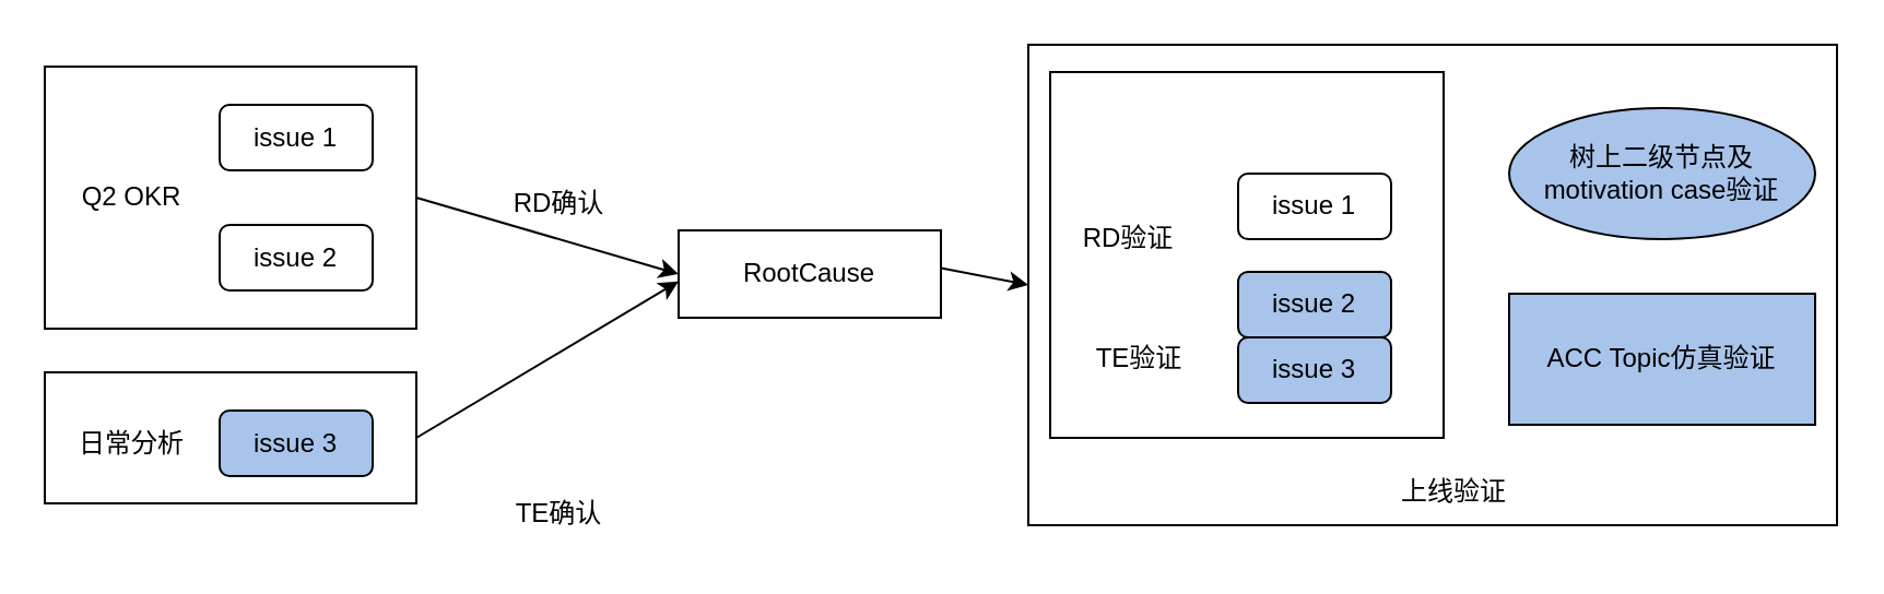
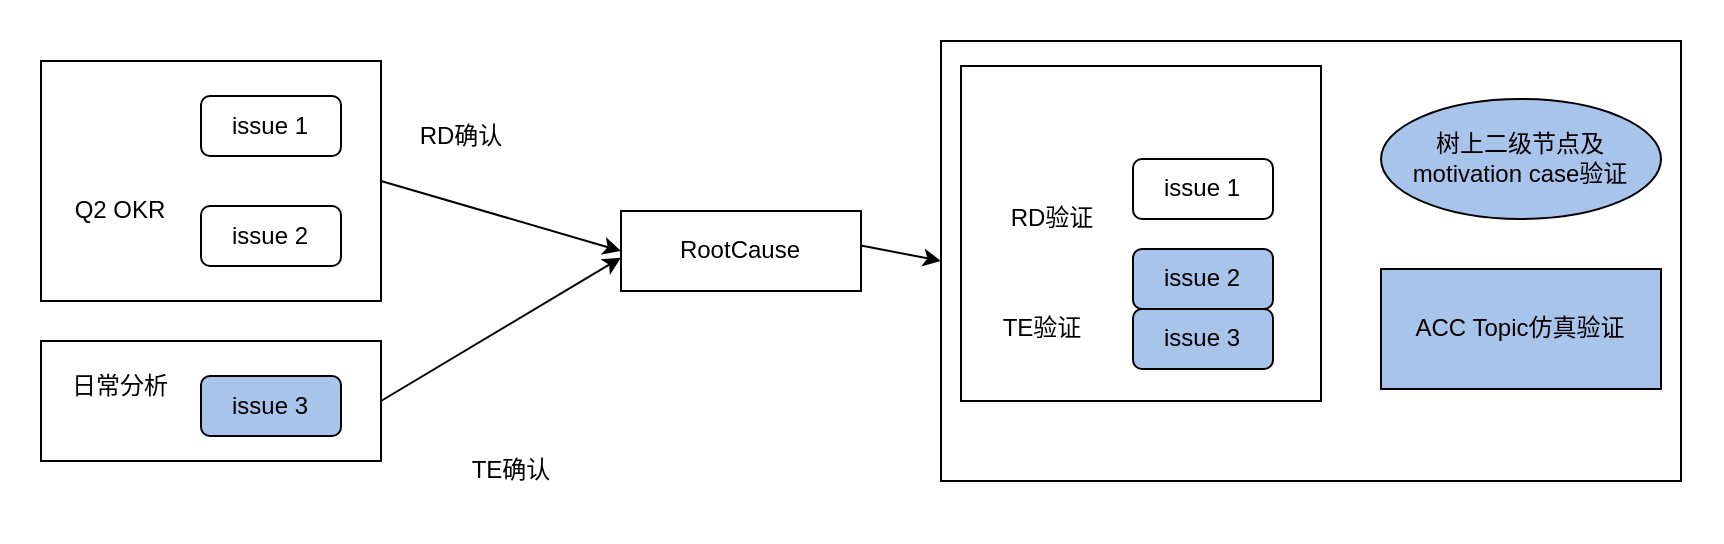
  <mxCell id="0" />
  <mxCell id="1" parent="0" />
  <mxCell id="2" value="" style="rounded=0;whiteSpace=wrap;html=1;" parent="1" vertex="1"><mxGeometry x="20" y="30" width="170" height="120" as="geometry" /></mxCell>
  <mxCell id="3" value="issue 1" style="rounded=1;whiteSpace=wrap;html=1;" parent="1" vertex="1"><mxGeometry x="100" y="47.5" width="70" height="30" as="geometry" /></mxCell>
  <mxCell id="4" value="issue 2" style="rounded=1;whiteSpace=wrap;html=1;" parent="1" vertex="1"><mxGeometry x="100" y="102.5" width="70" height="30" as="geometry" /></mxCell>
- <mxCell id="5" value="Q2 OKR" style="text;strokeColor=none;align=center;fillColor=none;html=1;verticalAlign=middle;whiteSpace=wrap;rounded=0;" parent="1" vertex="1"><mxGeometry x="30" y="75" width="60" height="30" as="geometry" /></mxCell>
+ <mxCell id="5" value="Q2 OKR" style="text;strokeColor=none;align=center;fillColor=none;html=1;verticalAlign=middle;whiteSpace=wrap;rounded=0;" parent="1" vertex="1"><mxGeometry x="30" y="90" width="60" height="30" as="geometry" /></mxCell>
  <mxCell id="6" value="" style="rounded=0;whiteSpace=wrap;html=1;" parent="1" vertex="1"><mxGeometry x="20" y="170" width="170" height="60" as="geometry" /></mxCell>
  <mxCell id="7" value="issue 3" style="rounded=1;whiteSpace=wrap;html=1;fillColor=#A9C4EB;" parent="1" vertex="1"><mxGeometry x="100" y="187.5" width="70" height="30" as="geometry" /></mxCell>
- <mxCell id="8" value="日常分析" style="text;strokeColor=none;align=center;fillColor=none;html=1;verticalAlign=middle;whiteSpace=wrap;rounded=0;" parent="1" vertex="1"><mxGeometry x="30" y="187.5" width="60" height="30" as="geometry" /></mxCell>
+ <mxCell id="8" value="日常分析" style="text;strokeColor=none;align=center;fillColor=none;html=1;verticalAlign=middle;whiteSpace=wrap;rounded=0;" parent="1" vertex="1"><mxGeometry x="30" y="177.5" width="60" height="30" as="geometry" /></mxCell>
  <mxCell id="9" value="RootCause" style="rounded=0;whiteSpace=wrap;html=1;" parent="1" vertex="1"><mxGeometry x="310" y="105" width="120" height="40" as="geometry" /></mxCell>
  <mxCell id="10" value="" style="endArrow=classic;html=1;rounded=0;entryX=0;entryY=0.583;entryDx=0;entryDy=0;exitX=1;exitY=0.5;exitDx=0;exitDy=0;entryPerimeter=0;" parent="1" source="6" target="9" edge="1"><mxGeometry width="50" height="50" relative="1" as="geometry"><mxPoint x="190" y="210" as="sourcePoint" /><mxPoint x="240" y="160" as="targetPoint" /></mxGeometry></mxCell>
  <mxCell id="11" value="" style="endArrow=classic;html=1;rounded=0;exitX=1;exitY=0.5;exitDx=0;exitDy=0;entryX=0;entryY=0.5;entryDx=0;entryDy=0;" parent="1" source="2" target="9" edge="1"><mxGeometry width="50" height="50" relative="1" as="geometry"><mxPoint x="200" y="210" as="sourcePoint" /><mxPoint x="300" y="130" as="targetPoint" /></mxGeometry></mxCell>
- <mxCell id="12" value="RD确认" style="text;html=1;align=center;verticalAlign=middle;resizable=0;points=[];autosize=1;strokeColor=none;fillColor=none;" parent="1" vertex="1"><mxGeometry x="225" y="77.5" width="60" height="30" as="geometry" /></mxCell>
+ <mxCell id="12" value="RD确认" style="text;html=1;align=center;verticalAlign=middle;resizable=0;points=[];autosize=1;strokeColor=none;fillColor=none;" parent="1" vertex="1"><mxGeometry x="200" y="52.5" width="60" height="30" as="geometry" /></mxCell>
  <mxCell id="13" value="TE确认" style="text;html=1;align=center;verticalAlign=middle;resizable=0;points=[];autosize=1;strokeColor=none;fillColor=none;" parent="1" vertex="1"><mxGeometry x="225" y="220" width="60" height="30" as="geometry" /></mxCell>
  <mxCell id="14" value="" style="rounded=0;whiteSpace=wrap;html=1;" vertex="1" parent="1"><mxGeometry x="470" y="20" width="370" height="220" as="geometry" /></mxCell>
  <mxCell id="15" value="" style="rounded=0;whiteSpace=wrap;html=1;" vertex="1" parent="1"><mxGeometry x="480" y="32.5" width="180" height="167.5" as="geometry" /></mxCell>
  <mxCell id="16" value="issue 1" style="rounded=1;whiteSpace=wrap;html=1;" vertex="1" parent="1"><mxGeometry x="566" y="79" width="70" height="30" as="geometry" /></mxCell>
  <mxCell id="17" value="issue 2" style="rounded=1;whiteSpace=wrap;html=1;fillColor=#A9C4EB;" vertex="1" parent="1"><mxGeometry x="566" y="124" width="70" height="30" as="geometry" /></mxCell>
  <mxCell id="18" value="issue 3" style="rounded=1;whiteSpace=wrap;html=1;fillColor=#A9C4EB;" vertex="1" parent="1"><mxGeometry x="566" y="154" width="70" height="30" as="geometry" /></mxCell>
- <mxCell id="19" value="RD验证" style="text;strokeColor=none;align=center;fillColor=none;html=1;verticalAlign=middle;whiteSpace=wrap;rounded=0;" vertex="1" parent="1"><mxGeometry x="486" y="94" width="60" height="30" as="geometry" /></mxCell>
+ <mxCell id="19" value="RD验证" style="text;strokeColor=none;align=center;fillColor=none;html=1;verticalAlign=middle;whiteSpace=wrap;rounded=0;" vertex="1" parent="1"><mxGeometry x="496" y="94" width="60" height="30" as="geometry" /></mxCell>
  <mxCell id="20" value="TE验证" style="text;strokeColor=none;align=center;fillColor=none;html=1;verticalAlign=middle;whiteSpace=wrap;rounded=0;" vertex="1" parent="1"><mxGeometry x="491" y="149" width="60" height="30" as="geometry" /></mxCell>
  <mxCell id="21" value="树上二级节点及motivation case验证" style="ellipse;whiteSpace=wrap;html=1;fillColor=#A9C4EB;" vertex="1" parent="1"><mxGeometry x="690" y="49" width="140" height="60" as="geometry" /></mxCell>
  <mxCell id="22" value="ACC Topic仿真验证" style="rounded=0;whiteSpace=wrap;html=1;fillColor=#A9C4EB;" vertex="1" parent="1"><mxGeometry x="690" y="134" width="140" height="60" as="geometry" /></mxCell>
- <mxCell id="23" value="上线验证" style="text;strokeColor=none;align=center;fillColor=none;html=1;verticalAlign=middle;whiteSpace=wrap;rounded=0;" vertex="1" parent="1"><mxGeometry x="620" y="210" width="90" height="30" as="geometry" /></mxCell>
  <mxCell id="24" value="" style="endArrow=classic;html=1;rounded=0;exitX=1;exitY=0.43;exitDx=0;exitDy=0;entryX=0;entryY=0.5;entryDx=0;entryDy=0;exitPerimeter=0;" edge="1" parent="1" source="9" target="14"><mxGeometry width="50" height="50" relative="1" as="geometry"><mxPoint x="440" y="170" as="sourcePoint" /><mxPoint x="460" y="135" as="targetPoint" /></mxGeometry></mxCell>
